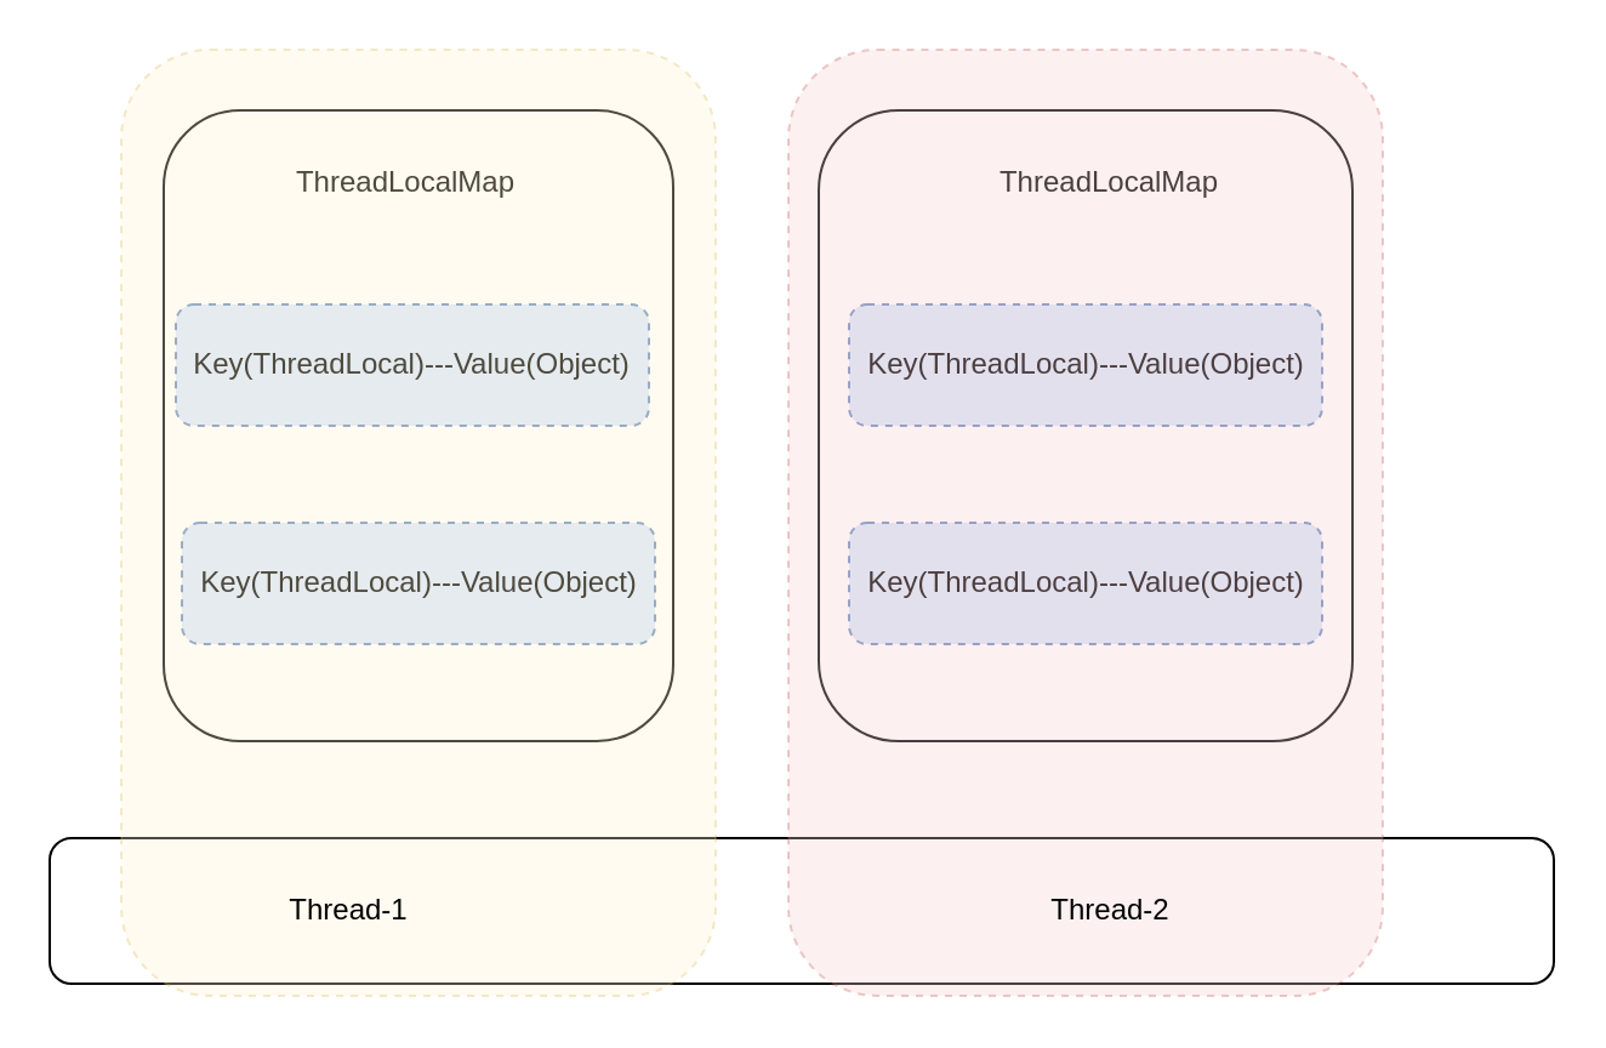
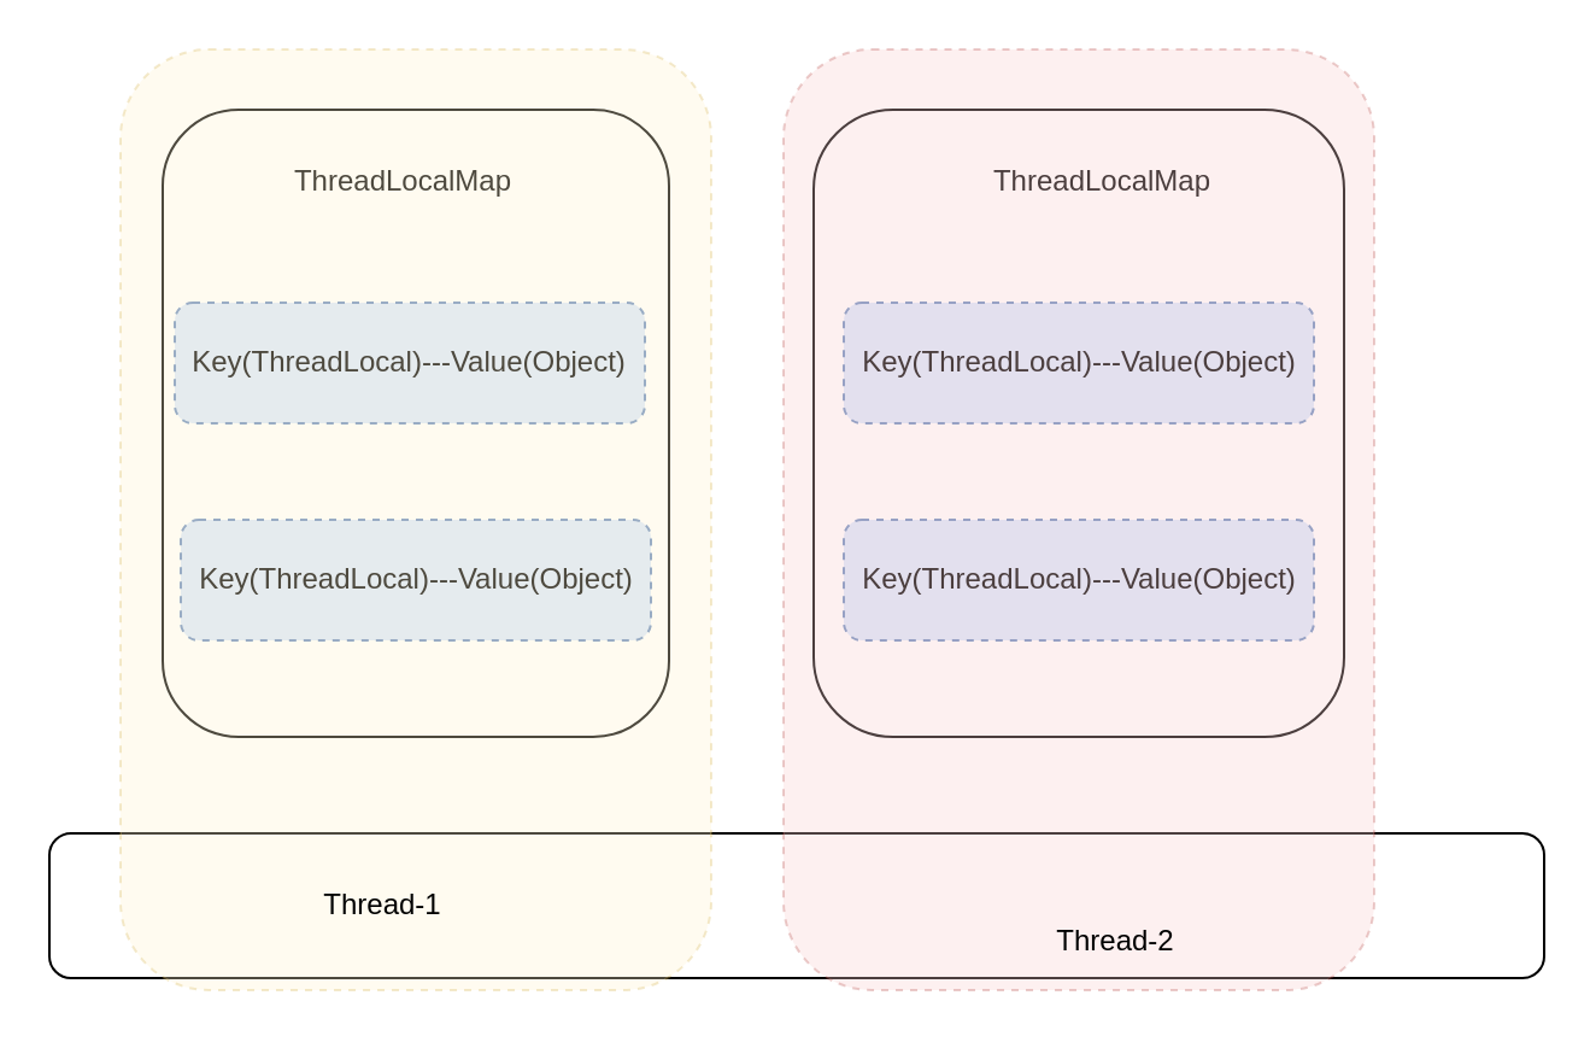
  <mxCell id="0" />
  <mxCell id="1" parent="0" />
  <mxCell id="2" value="" style="rounded=1;whiteSpace=wrap;html=1;" vertex="1" parent="1"><mxGeometry x="67" y="45" width="210" height="260" as="geometry" /></mxCell>
  <mxCell id="3" value="Key(ThreadLocal)---Value(Object)" style="rounded=1;whiteSpace=wrap;html=1;dashed=1;fillColor=#dae8fc;strokeColor=#6c8ebf;" vertex="1" parent="1"><mxGeometry x="72" y="125" width="195" height="50" as="geometry" /></mxCell>
  <mxCell id="4" value="" style="rounded=1;whiteSpace=wrap;html=1;" vertex="1" parent="1"><mxGeometry x="337" y="45" width="220" height="260" as="geometry" /></mxCell>
  <mxCell id="5" value="Key(ThreadLocal)---Value(Object)" style="rounded=1;whiteSpace=wrap;html=1;dashed=1;fillColor=#dae8fc;strokeColor=#6c8ebf;" vertex="1" parent="1"><mxGeometry x="74.5" y="215" width="195" height="50" as="geometry" /></mxCell>
  <mxCell id="6" value="Key(ThreadLocal)---Value(Object)" style="rounded=1;whiteSpace=wrap;html=1;dashed=1;fillColor=#dae8fc;strokeColor=#6c8ebf;" vertex="1" parent="1"><mxGeometry x="349.5" y="125" width="195" height="50" as="geometry" /></mxCell>
  <mxCell id="7" value="Key(ThreadLocal)---Value(Object)" style="rounded=1;whiteSpace=wrap;html=1;dashed=1;fillColor=#dae8fc;strokeColor=#6c8ebf;" vertex="1" parent="1"><mxGeometry x="349.5" y="215" width="195" height="50" as="geometry" /></mxCell>
  <mxCell id="8" value="ThreadLocalMap" style="text;html=1;strokeColor=none;fillColor=none;align=center;verticalAlign=middle;whiteSpace=wrap;rounded=0;dashed=1;" vertex="1" parent="1"><mxGeometry x="147" y="65" width="40" height="20" as="geometry" /></mxCell>
  <mxCell id="9" value="ThreadLocalMap" style="text;html=1;strokeColor=none;fillColor=none;align=center;verticalAlign=middle;whiteSpace=wrap;rounded=0;dashed=1;" vertex="1" parent="1"><mxGeometry x="437" y="65" width="40" height="20" as="geometry" /></mxCell>
  <mxCell id="10" value="" style="rounded=1;whiteSpace=wrap;html=1;" vertex="1" parent="1"><mxGeometry x="20" y="345" width="620" height="60" as="geometry" /></mxCell>
  <mxCell id="11" value="" style="rounded=1;whiteSpace=wrap;html=1;opacity=30;dashed=1;fillColor=#fff2cc;strokeColor=#d6b656;" vertex="1" parent="1"><mxGeometry x="49.5" y="20" width="245" height="390" as="geometry" /></mxCell>
- <mxCell id="12" value="Thread-1" style="text;html=1;strokeColor=none;fillColor=none;align=center;verticalAlign=middle;whiteSpace=wrap;rounded=0;opacity=30;" vertex="1" parent="1"><mxGeometry x="102" y="365" width="83" height="20" as="geometry" /></mxCell>
+ <mxCell id="12" value="Thread-1" style="text;html=1;strokeColor=none;fillColor=none;align=center;verticalAlign=middle;whiteSpace=wrap;rounded=0;opacity=30;" vertex="1" parent="1"><mxGeometry x="117" y="365" width="83" height="20" as="geometry" /></mxCell>
  <mxCell id="13" value="" style="rounded=1;whiteSpace=wrap;html=1;opacity=30;dashed=1;fillColor=#f8cecc;strokeColor=#b85450;" vertex="1" parent="1"><mxGeometry x="324.5" y="20" width="245" height="390" as="geometry" /></mxCell>
- <mxCell id="14" value="Thread-2" style="text;html=1;strokeColor=none;fillColor=none;align=center;verticalAlign=middle;whiteSpace=wrap;rounded=0;opacity=30;" vertex="1" parent="1"><mxGeometry x="415.5" y="365" width="83" height="20" as="geometry" /></mxCell>
+ <mxCell id="14" value="Thread-2" style="text;html=1;strokeColor=none;fillColor=none;align=center;verticalAlign=middle;whiteSpace=wrap;rounded=0;opacity=30;" vertex="1" parent="1"><mxGeometry x="420.5" y="380" width="83" height="20" as="geometry" /></mxCell>
